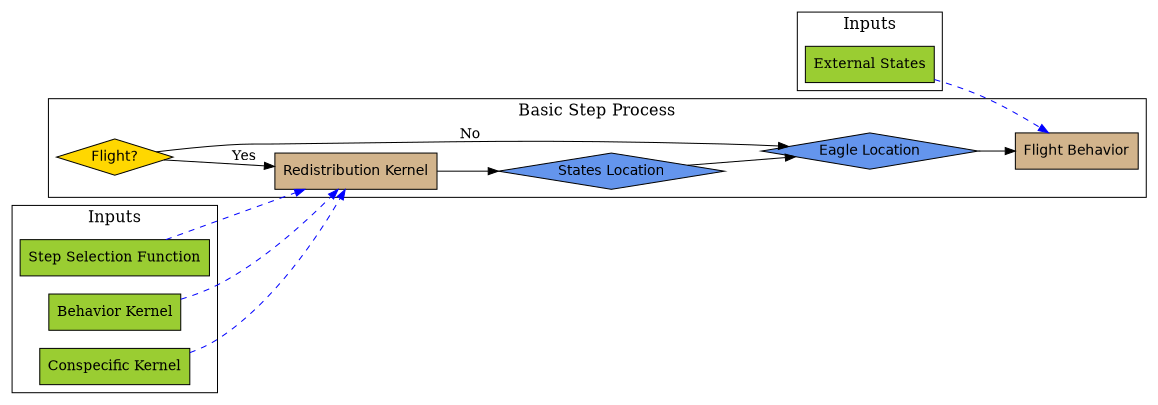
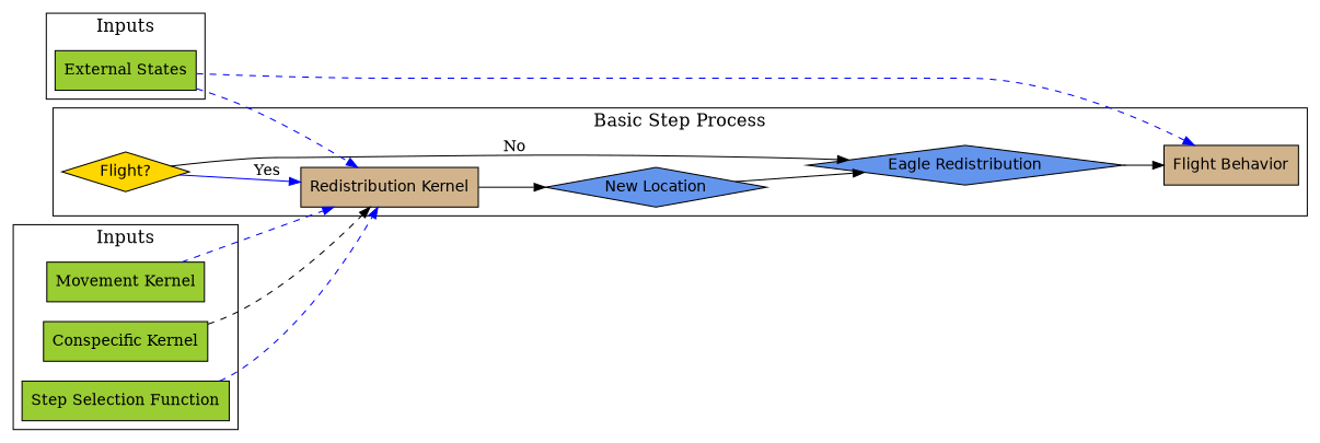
  digraph {
    rankdir=LR
    node [fillcolor=YellowGreen fontname=Helvetica shape=rounded style=filled]
    edge [color=black]
-   "Eagle Location" [fillcolor=CornflowerBlue shape=diamond]
+   "Eagle Location" [fillcolor=CornflowerBlue shape=diamond label="Eagle Redistribution"]
    n2 [fillcolor=tan label="Flight Behavior" shape=rectangle]
    "Flight?" [fillcolor=Gold shape=diamond]
-   "New Location" [fillcolor=CornflowerBlue shape=diamond label="States Location"]
+   "New Location" [fillcolor=CornflowerBlue shape=diamond]
    "Redistribution Kernel" [fillcolor=tan shape=rectangle]
    "External States" [fontname=""]
    "Step Selection Function" [fontname=""]
-   "Movement Kernel" [label="Behavior Kernel" fontname=""]
+   "Movement Kernel" [fontname=""]
    "Conspecific Kernel" [fontname=""]
    subgraph cluster_1 {
      fontsize=16
      label="Basic Step Process"
      "Eagle Location"
      n2
      "Flight?"
      "New Location"
      "Redistribution Kernel"
    }
    subgraph cluster_2 {
      fontsize=16
      label=Inputs
      "External States"
    }
    subgraph cluster_3 {
      fontsize=16
      label=Inputs
      "Step Selection Function"
      "Movement Kernel"
      "Conspecific Kernel"
    }
    "Eagle Location" -> n2
    "Flight?" -> "Eagle Location" [label=" No"]
-   "Flight?" -> "Redistribution Kernel" [label=" Yes"]
+   "Flight?" -> "Redistribution Kernel" [color=blue label=" Yes"]
    "New Location" -> "Eagle Location"
    "Redistribution Kernel" -> "New Location"
    "External States" -> n2 [color=blue style=dashed]
+   "External States" -> "Redistribution Kernel" [color=blue style=dashed]
    "Step Selection Function" -> "Redistribution Kernel" [color=blue style=dashed]
    "Movement Kernel" -> "Redistribution Kernel" [color=blue style=dashed]
-   "Conspecific Kernel" -> "Redistribution Kernel" [color=blue style=dashed]
+   "Conspecific Kernel" -> "Redistribution Kernel" [style=dashed]
  }
